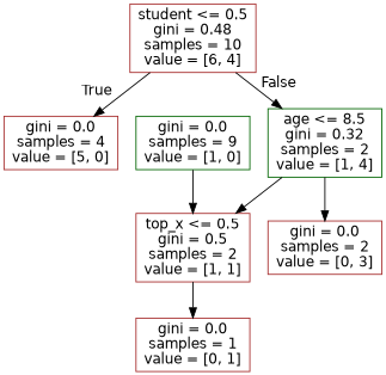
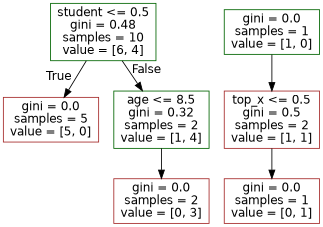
  digraph {
    node [color=brown fontname=helvetica shape=box]
    edge [fontname=helvetica]
-   n1 [label="student <= 0.5\ngini = 0.48\nsamples = 10\nvalue = [6, 4]"]
-   n2 [label="gini = 0.0\nsamples = 4\nvalue = [5, 0]"]
+   n1 [color=darkgreen label="student <= 0.5\ngini = 0.48\nsamples = 10\nvalue = [6, 4]"]
+   n2 [label="gini = 0.0\nsamples = 5\nvalue = [5, 0]"]
    n3 [color=darkgreen label="age <= 8.5\ngini = 0.32\nsamples = 2\nvalue = [1, 4]"]
    n4 [label="top_x <= 0.5\ngini = 0.5\nsamples = 2\nvalue = [1, 1]"]
    n5 [label="gini = 0.0\nsamples = 2\nvalue = [0, 3]"]
    n6 [label="gini = 0.0\nsamples = 1\nvalue = [0, 1]"]
-   n7 [color=darkgreen label="gini = 0.0\nsamples = 9\nvalue = [1, 0]"]
+   n7 [color=darkgreen label="gini = 0.0\nsamples = 1\nvalue = [1, 0]"]
    n1 -> n2 [headlabel=True labelangle=45 labeldistance=2.5]
    n1 -> n3 [headlabel=False labelangle=-45 labeldistance=2.5]
-   n3 -> n4
    n3 -> n5
    n4 -> n6
    n7 -> n4
  }
